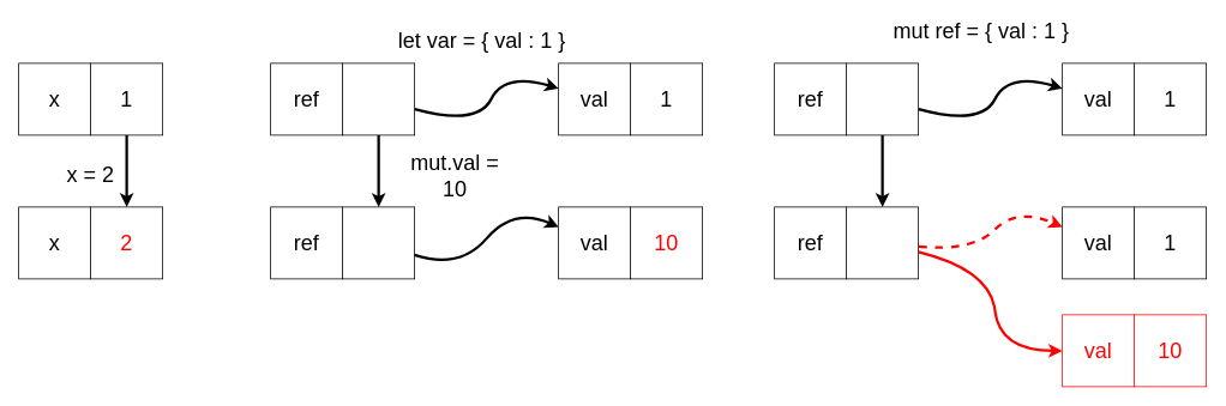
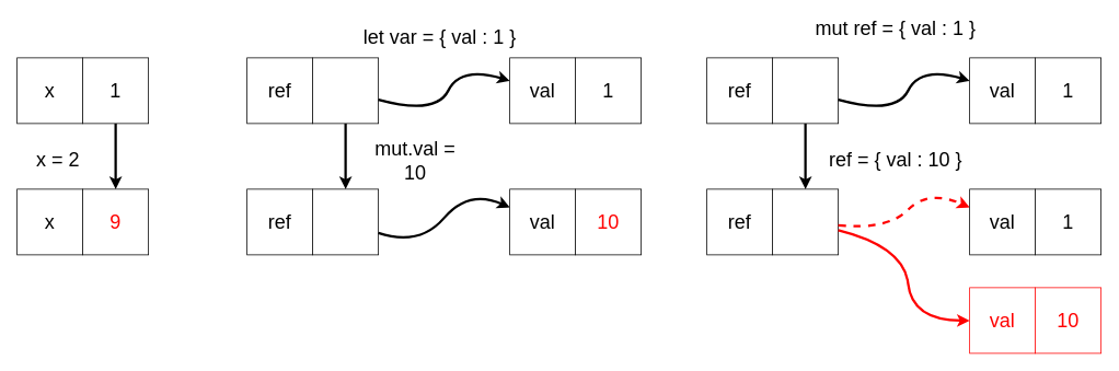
  <mxCell id="0" />
  <mxCell id="1" parent="0" />
  <mxCell id="2" style="edgeStyle=orthogonalEdgeStyle;rounded=0;orthogonalLoop=1;jettySize=auto;html=1;entryX=0.5;entryY=0;entryDx=0;entryDy=0;strokeWidth=3;" parent="1" source="3" target="6" edge="1"><mxGeometry relative="1" as="geometry" /></mxCell>
  <mxCell id="3" value="1" style="rounded=0;whiteSpace=wrap;html=1;fontSize=24;" parent="1" vertex="1"><mxGeometry x="100" y="70" width="80" height="80" as="geometry" /></mxCell>
- <mxCell id="4" value="x = 2" style="text;html=1;strokeColor=none;fillColor=none;align=center;verticalAlign=middle;whiteSpace=wrap;rounded=0;fontSize=24;" parent="1" vertex="1"><mxGeometry x="70" y="180" width="60" height="30" as="geometry" /></mxCell>
+ <mxCell id="4" value="x = 2" style="text;html=1;strokeColor=none;fillColor=none;align=center;verticalAlign=middle;whiteSpace=wrap;rounded=0;fontSize=24;" parent="1" vertex="1"><mxGeometry x="40" y="180" width="60" height="30" as="geometry" /></mxCell>
  <mxCell id="5" value="x" style="rounded=0;whiteSpace=wrap;html=1;fontSize=24;" parent="1" vertex="1"><mxGeometry x="20" y="70" width="80" height="80" as="geometry" /></mxCell>
- <mxCell id="6" value="&lt;font color=&quot;#ff0000&quot;&gt;2&lt;/font&gt;" style="rounded=0;whiteSpace=wrap;html=1;fontSize=24;" parent="1" vertex="1"><mxGeometry x="100" y="230" width="80" height="80" as="geometry" /></mxCell>
+ <mxCell id="6" value="&lt;font color=&quot;#ff0000&quot;&gt;9&lt;/font&gt;" style="rounded=0;whiteSpace=wrap;html=1;fontSize=24;" parent="1" vertex="1"><mxGeometry x="100" y="230" width="80" height="80" as="geometry" /></mxCell>
  <mxCell id="7" value="x" style="rounded=0;whiteSpace=wrap;html=1;fontSize=24;" parent="1" vertex="1"><mxGeometry x="20" y="230" width="80" height="80" as="geometry" /></mxCell>
  <mxCell id="8" style="edgeStyle=orthogonalEdgeStyle;rounded=0;orthogonalLoop=1;jettySize=auto;html=1;entryX=0.5;entryY=0;entryDx=0;entryDy=0;strokeWidth=3;" parent="1" source="9" target="13" edge="1"><mxGeometry relative="1" as="geometry" /></mxCell>
  <mxCell id="9" value="" style="rounded=0;whiteSpace=wrap;html=1;fontSize=24;" parent="1" vertex="1"><mxGeometry x="380" y="70" width="80" height="80" as="geometry" /></mxCell>
  <mxCell id="10" value="let var = { val : 1 }" style="text;html=1;strokeColor=none;fillColor=none;align=center;verticalAlign=middle;whiteSpace=wrap;rounded=0;fontSize=24;" parent="1" vertex="1"><mxGeometry x="420" y="30" width="230" height="30" as="geometry" /></mxCell>
  <mxCell id="11" value="mut.val = 10" style="text;html=1;strokeColor=none;fillColor=none;align=center;verticalAlign=middle;whiteSpace=wrap;rounded=0;fontSize=24;" parent="1" vertex="1"><mxGeometry x="440" y="180" width="130" height="30" as="geometry" /></mxCell>
  <mxCell id="12" value="ref" style="rounded=0;whiteSpace=wrap;html=1;fontSize=24;" parent="1" vertex="1"><mxGeometry x="300" y="70" width="80" height="80" as="geometry" /></mxCell>
  <mxCell id="13" value="" style="rounded=0;whiteSpace=wrap;html=1;fontSize=24;" parent="1" vertex="1"><mxGeometry x="380" y="230" width="80" height="80" as="geometry" /></mxCell>
  <mxCell id="14" value="ref" style="rounded=0;whiteSpace=wrap;html=1;fontSize=24;" parent="1" vertex="1"><mxGeometry x="300" y="230" width="80" height="80" as="geometry" /></mxCell>
  <mxCell id="15" value="1" style="rounded=0;whiteSpace=wrap;html=1;fontSize=24;" parent="1" vertex="1"><mxGeometry x="700" y="70" width="80" height="80" as="geometry" /></mxCell>
  <mxCell id="16" value="" style="curved=1;endArrow=classic;html=1;rounded=0;strokeWidth=3;" parent="1" source="9" target="19" edge="1"><mxGeometry width="50" height="50" relative="1" as="geometry"><mxPoint x="550" y="150" as="sourcePoint" /><mxPoint x="600" y="100" as="targetPoint" /><Array as="points"><mxPoint x="530" y="140" /><mxPoint x="560" y="80" /></Array></mxGeometry></mxCell>
  <mxCell id="17" value="&lt;font color=&quot;#ff0000&quot;&gt;10&lt;/font&gt;" style="rounded=0;whiteSpace=wrap;html=1;fontSize=24;" parent="1" vertex="1"><mxGeometry x="700" y="230" width="80" height="80" as="geometry" /></mxCell>
  <mxCell id="18" value="" style="curved=1;endArrow=classic;html=1;rounded=0;strokeWidth=3;" parent="1" source="13" target="20" edge="1"><mxGeometry width="50" height="50" relative="1" as="geometry"><mxPoint x="460" y="280" as="sourcePoint" /><mxPoint x="700" y="270" as="targetPoint" /><Array as="points"><mxPoint x="510" y="300" /><mxPoint x="570" y="230" /></Array></mxGeometry></mxCell>
  <mxCell id="19" value="val" style="rounded=0;whiteSpace=wrap;html=1;fontSize=24;" parent="1" vertex="1"><mxGeometry x="620" y="70" width="80" height="80" as="geometry" /></mxCell>
  <mxCell id="20" value="val" style="rounded=0;whiteSpace=wrap;html=1;fontSize=24;" parent="1" vertex="1"><mxGeometry x="620" y="230" width="80" height="80" as="geometry" /></mxCell>
  <mxCell id="21" style="edgeStyle=orthogonalEdgeStyle;rounded=0;orthogonalLoop=1;jettySize=auto;html=1;entryX=0.5;entryY=0;entryDx=0;entryDy=0;strokeWidth=3;" parent="1" source="22" target="26" edge="1"><mxGeometry relative="1" as="geometry" /></mxCell>
  <mxCell id="22" value="" style="rounded=0;whiteSpace=wrap;html=1;fontSize=24;" parent="1" vertex="1"><mxGeometry x="940" y="70" width="80" height="80" as="geometry" /></mxCell>
  <mxCell id="23" value="mut ref = { val : 1 }" style="text;html=1;strokeColor=none;fillColor=none;align=center;verticalAlign=middle;whiteSpace=wrap;rounded=0;fontSize=24;" parent="1" vertex="1"><mxGeometry x="975" y="20" width="230" height="30" as="geometry" /></mxCell>
+ <mxCell id="24" value="ref = { val : 10 }" style="text;html=1;strokeColor=none;fillColor=none;align=center;verticalAlign=middle;whiteSpace=wrap;rounded=0;fontSize=24;" parent="1" vertex="1"><mxGeometry x="1000" y="180" width="180" height="30" as="geometry" /></mxCell>
  <mxCell id="25" value="ref" style="rounded=0;whiteSpace=wrap;html=1;fontSize=24;" parent="1" vertex="1"><mxGeometry x="860" y="70" width="80" height="80" as="geometry" /></mxCell>
  <mxCell id="26" value="" style="rounded=0;whiteSpace=wrap;html=1;fontSize=24;" parent="1" vertex="1"><mxGeometry x="940" y="230" width="80" height="80" as="geometry" /></mxCell>
  <mxCell id="27" value="ref" style="rounded=0;whiteSpace=wrap;html=1;fontSize=24;" parent="1" vertex="1"><mxGeometry x="860" y="230" width="80" height="80" as="geometry" /></mxCell>
  <mxCell id="28" value="1" style="rounded=0;whiteSpace=wrap;html=1;fontSize=24;" parent="1" vertex="1"><mxGeometry x="1260" y="70" width="80" height="80" as="geometry" /></mxCell>
  <mxCell id="29" value="" style="curved=1;endArrow=classic;html=1;rounded=0;strokeWidth=3;" parent="1" source="22" target="32" edge="1"><mxGeometry width="50" height="50" relative="1" as="geometry"><mxPoint x="1110" y="150" as="sourcePoint" /><mxPoint x="1160" y="100" as="targetPoint" /><Array as="points"><mxPoint x="1090" y="140" /><mxPoint x="1120" y="80" /></Array></mxGeometry></mxCell>
  <mxCell id="30" value="1" style="rounded=0;whiteSpace=wrap;html=1;fontSize=24;" parent="1" vertex="1"><mxGeometry x="1260" y="230" width="80" height="80" as="geometry" /></mxCell>
  <mxCell id="31" value="" style="curved=1;endArrow=classic;html=1;rounded=0;strokeWidth=3;strokeColor=#FF0000;dashed=1;" parent="1" source="26" target="33" edge="1"><mxGeometry width="50" height="50" relative="1" as="geometry"><mxPoint x="1020" y="280" as="sourcePoint" /><mxPoint x="1260" y="270" as="targetPoint" /><Array as="points"><mxPoint x="1080" y="280" /><mxPoint x="1130" y="230" /></Array></mxGeometry></mxCell>
  <mxCell id="32" value="val" style="rounded=0;whiteSpace=wrap;html=1;fontSize=24;" parent="1" vertex="1"><mxGeometry x="1180" y="70" width="80" height="80" as="geometry" /></mxCell>
  <mxCell id="33" value="val" style="rounded=0;whiteSpace=wrap;html=1;fontSize=24;" parent="1" vertex="1"><mxGeometry x="1180" y="230" width="80" height="80" as="geometry" /></mxCell>
  <mxCell id="34" value="&lt;font color=&quot;#ff0000&quot;&gt;10&lt;/font&gt;" style="rounded=0;whiteSpace=wrap;html=1;fontSize=24;strokeColor=#FF0000;" parent="1" vertex="1"><mxGeometry x="1260" y="350" width="80" height="80" as="geometry" /></mxCell>
  <mxCell id="35" value="&lt;font color=&quot;#ff0000&quot;&gt;val&lt;/font&gt;" style="rounded=0;whiteSpace=wrap;html=1;fontSize=24;strokeColor=#FF0000;" parent="1" vertex="1"><mxGeometry x="1180" y="350" width="80" height="80" as="geometry" /></mxCell>
  <mxCell id="36" value="" style="curved=1;endArrow=classic;html=1;rounded=0;strokeWidth=3;strokeColor=#FF0000;" parent="1" source="26" target="35" edge="1"><mxGeometry width="50" height="50" relative="1" as="geometry"><mxPoint x="1030" y="293" as="sourcePoint" /><mxPoint x="1190" y="262" as="targetPoint" /><Array as="points"><mxPoint x="1100" y="300" /><mxPoint x="1110" y="390" /></Array></mxGeometry></mxCell>
